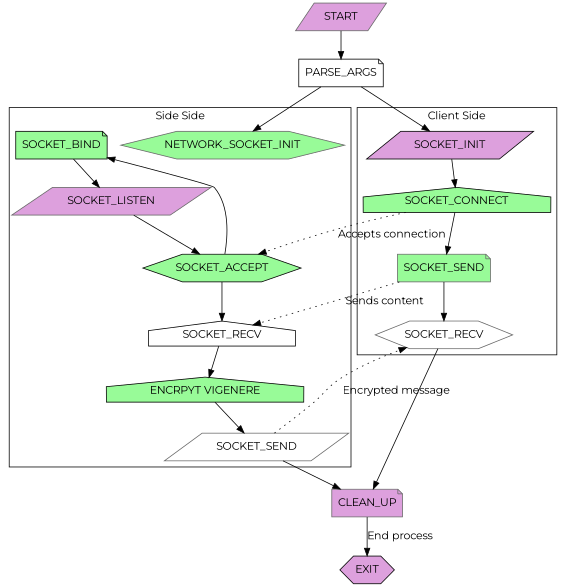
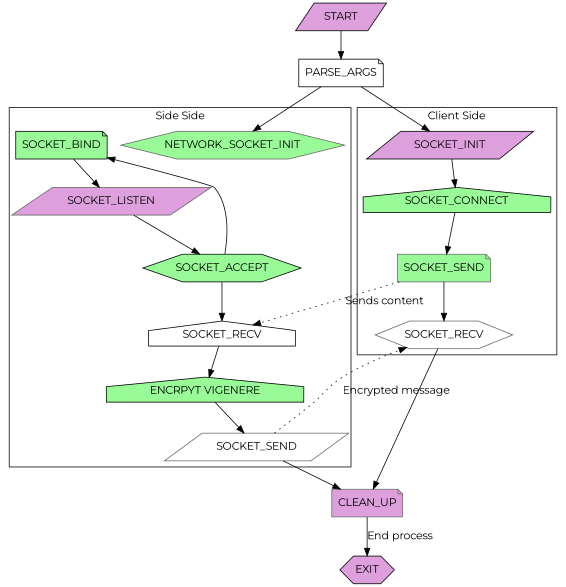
  digraph {
    fontname=Montserrat
    node [color=black fillcolor=palegreen fontname=Montserrat shape=hexagon style=filled]
    edge [fontname=Montserrat]
    n1 [color=gray40 label=NETWORK_SOCKET_INIT]
    n2 [label=SOCKET_BIND shape=note]
    n3 [color=gray40 fillcolor=plum label=SOCKET_LISTEN shape=parallelogram]
    n4 [label=SOCKET_ACCEPT]
    n5 [fillcolor=white label=SOCKET_RECV shape=house]
    n6 [label="ENCRPYT VIGENERE" shape=house]
    n7 [color=gray40 fillcolor=white label=SOCKET_SEND shape=parallelogram]
    n8 [fillcolor=plum label=SOCKET_INIT shape=parallelogram]
    n9 [label=SOCKET_CONNECT shape=house]
    n10 [color=gray40 label=SOCKET_SEND shape=note]
    n11 [color=gray40 fillcolor=white label=SOCKET_RECV]
    n12 [color=gray40 fillcolor=plum label=CLEAN_UP shape=note]
    n13 [fillcolor=plum label=EXIT]
-   n14 [color=gray40 fillcolor=plum label=START shape=parallelogram]
+   n14 [fillcolor=plum label=START shape=parallelogram]
    n15 [fillcolor=white label=PARSE_ARGS shape=note]
    subgraph cluster_1 {
      label="Side Side"
      n1
      n2
      n3
      n4
      n5
      n6
      n7
    }
    subgraph cluster_2 {
      label="Client Side"
      n8
      n9
      n10
      n11
    }
    n2 -> n3
    n3 -> n4
    n4 -> n2
    n4 -> n5
    n5 -> n6
    n6 -> n7
    n7 -> n11 [label="Encrypted message" style=dotted]
    n7 -> n12
    n8 -> n9
-   n9 -> n4 [label="Accepts connection" style=dotted]
    n9 -> n10
    n10 -> n5 [label="Sends content" style=dotted]
    n10 -> n11
    n11 -> n12
    n12 -> n13 [label="End process"]
    n14 -> n15
    n15 -> n1
    n15 -> n8
  }
